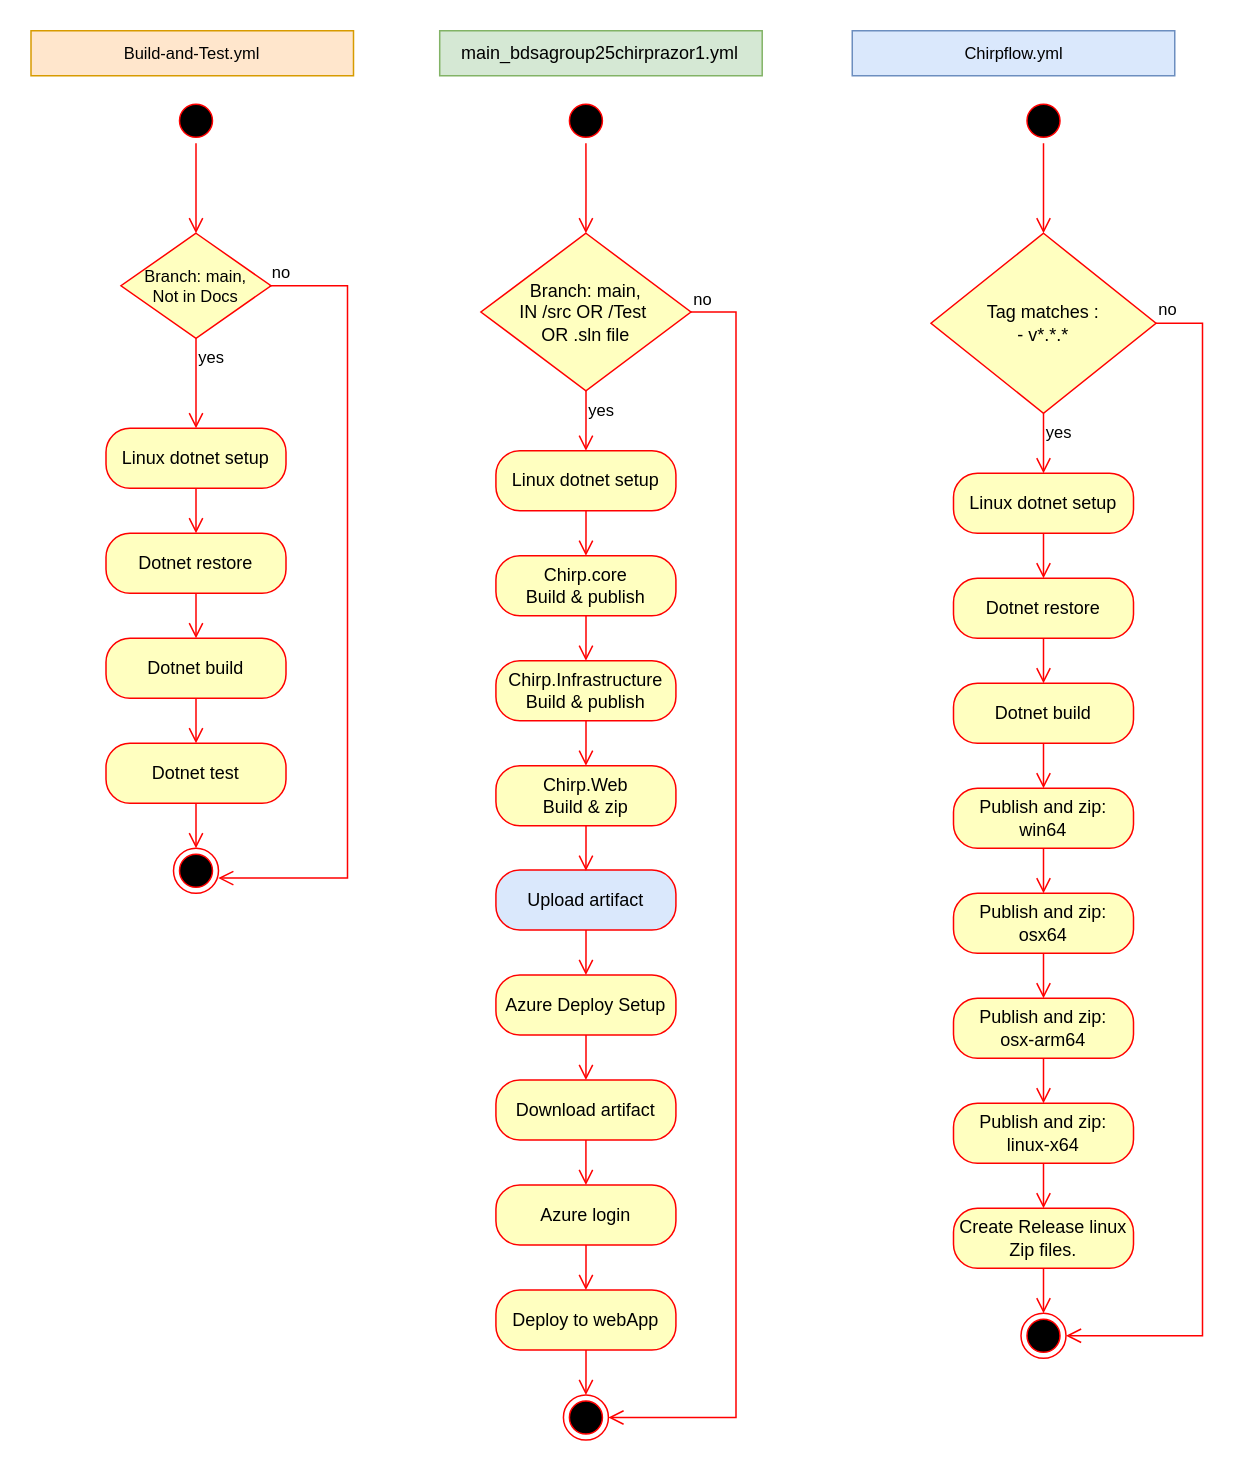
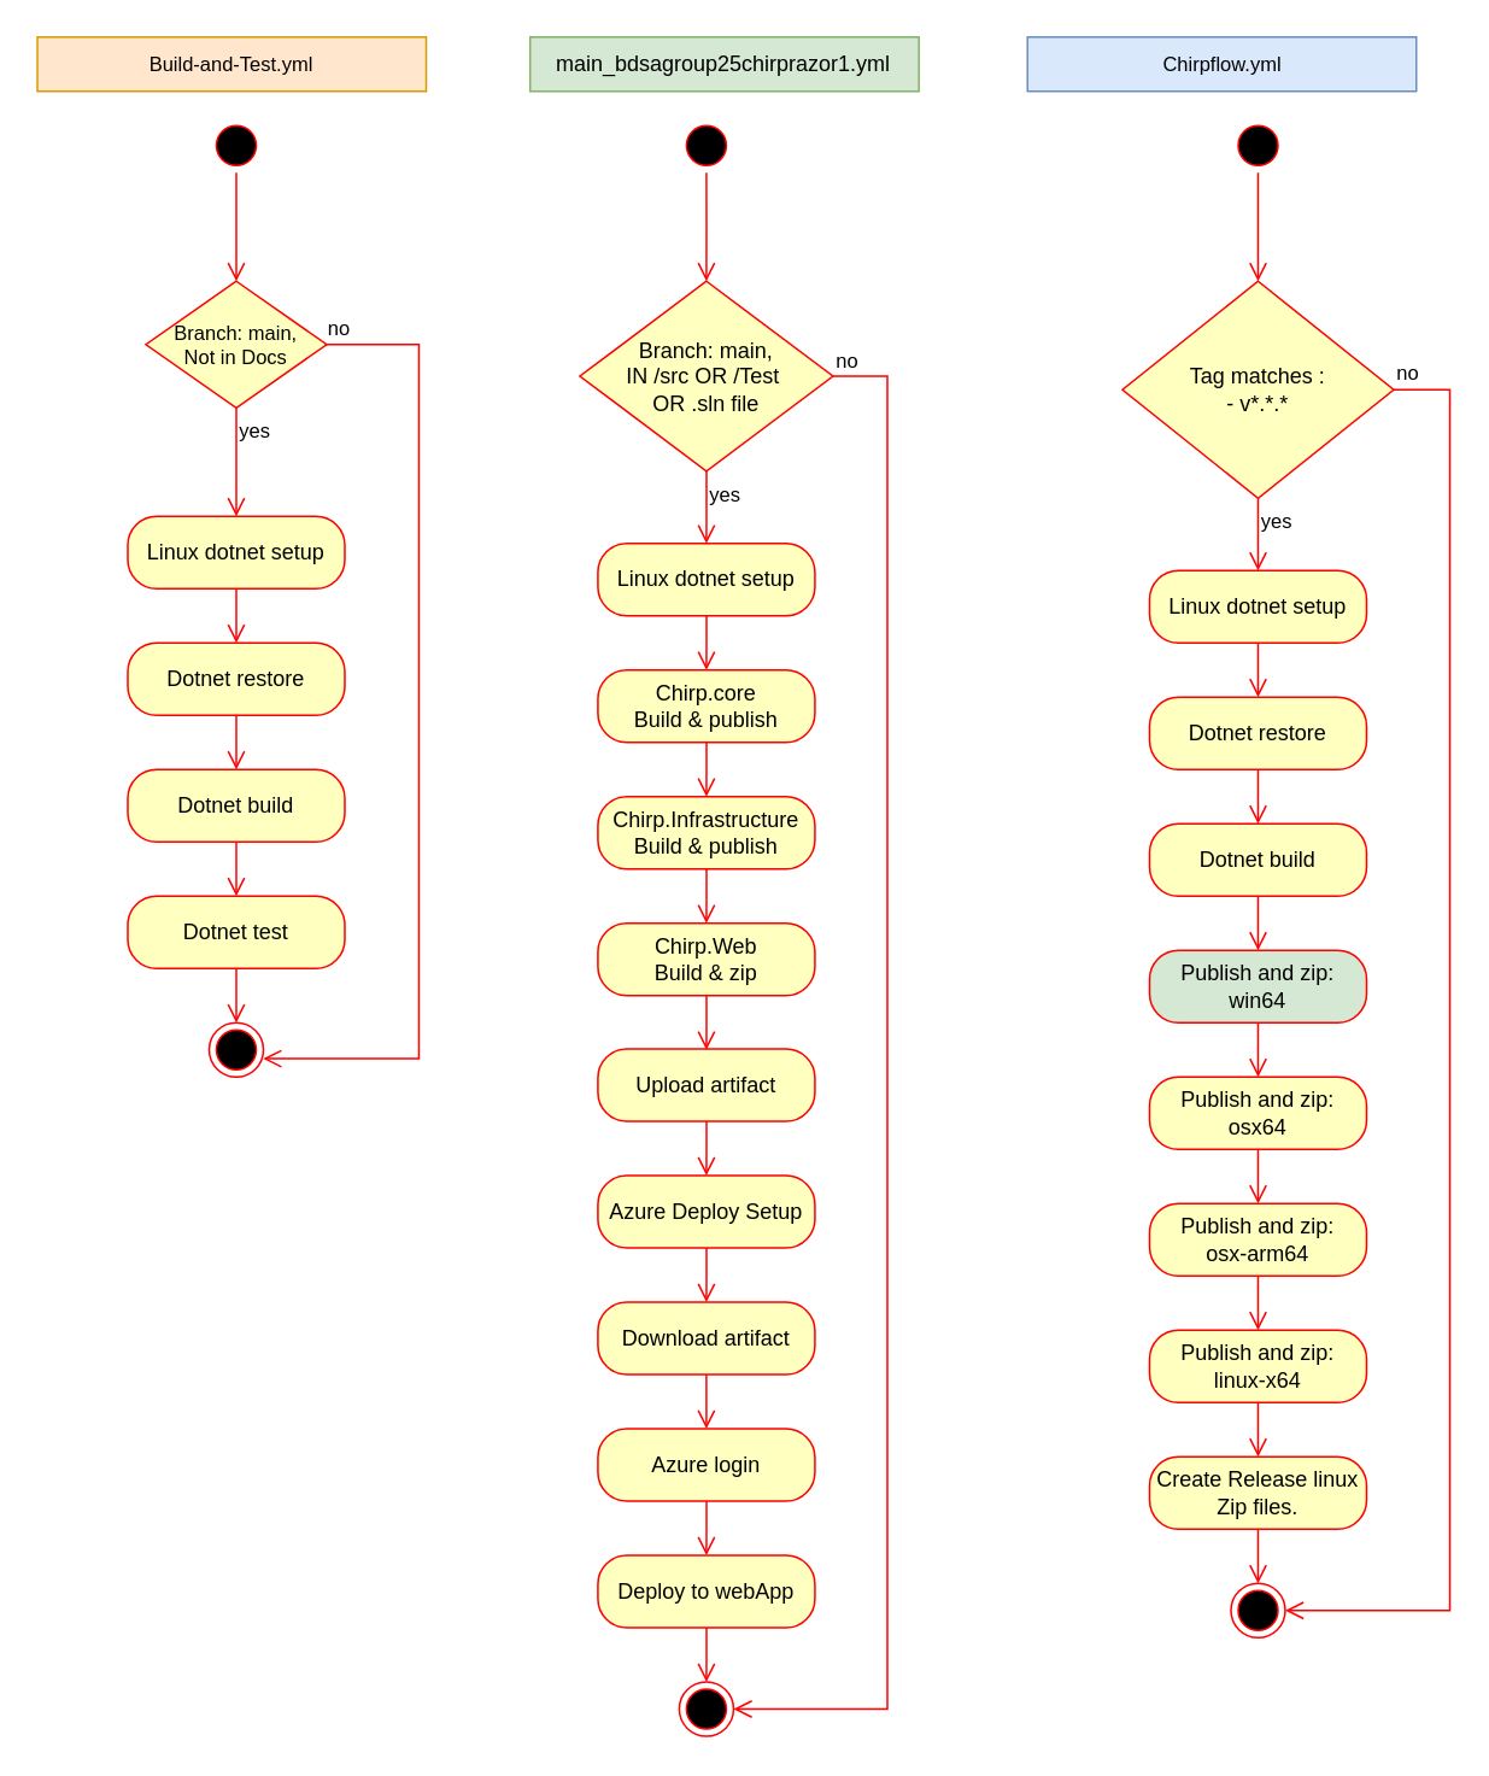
  <mxCell id="0" />
  <mxCell id="1" parent="0" />
  <mxCell id="2" value="" style="ellipse;html=1;shape=endState;fillColor=#000000;strokeColor=#ff0000;" parent="1" vertex="1"><mxGeometry x="115" y="565" width="30" height="30" as="geometry" /></mxCell>
  <mxCell id="3" value="&lt;font style=&quot;font-size: 11px;&quot;&gt;Branch: main,&lt;/font&gt;&lt;div style=&quot;font-size: 11px;&quot;&gt;&lt;font style=&quot;font-size: 11px;&quot;&gt;Not in Docs&lt;/font&gt;&lt;/div&gt;" style="rhombus;whiteSpace=wrap;html=1;fontColor=#000000;fillColor=#ffffc0;strokeColor=#ff0000;" parent="1" vertex="1"><mxGeometry x="80" y="155" width="100" height="70" as="geometry" /></mxCell>
  <mxCell id="4" value="no" style="edgeStyle=orthogonalEdgeStyle;html=1;align=left;verticalAlign=bottom;endArrow=open;endSize=8;strokeColor=#ff0000;rounded=0;entryX=0.994;entryY=0.663;entryDx=0;entryDy=0;entryPerimeter=0;" parent="1" target="2" edge="1"><mxGeometry x="-1" relative="1" as="geometry"><mxPoint x="150" y="575" as="targetPoint" /><mxPoint x="179" y="190" as="sourcePoint" /><Array as="points"><mxPoint x="231" y="190" /><mxPoint x="231" y="585" /></Array></mxGeometry></mxCell>
  <mxCell id="5" value="yes" style="edgeStyle=orthogonalEdgeStyle;html=1;align=left;verticalAlign=top;endArrow=open;endSize=8;strokeColor=#ff0000;rounded=0;" parent="1" source="3" edge="1"><mxGeometry x="-1" relative="1" as="geometry"><mxPoint x="130" y="285" as="targetPoint" /></mxGeometry></mxCell>
  <mxCell id="6" value="Linux dotnet setup" style="rounded=1;whiteSpace=wrap;html=1;arcSize=40;fontColor=#000000;fillColor=#ffffc0;strokeColor=#ff0000;" parent="1" vertex="1"><mxGeometry x="70" y="285" width="120" height="40" as="geometry" /></mxCell>
  <mxCell id="7" value="" style="edgeStyle=orthogonalEdgeStyle;html=1;verticalAlign=bottom;endArrow=open;endSize=8;strokeColor=#ff0000;rounded=0;" parent="1" source="6" edge="1"><mxGeometry relative="1" as="geometry"><mxPoint x="130" y="355" as="targetPoint" /></mxGeometry></mxCell>
  <mxCell id="8" value="Dotnet restore" style="rounded=1;whiteSpace=wrap;html=1;arcSize=40;fontColor=#000000;fillColor=#ffffc0;strokeColor=#ff0000;" parent="1" vertex="1"><mxGeometry x="70" y="355" width="120" height="40" as="geometry" /></mxCell>
  <mxCell id="9" value="" style="edgeStyle=orthogonalEdgeStyle;html=1;verticalAlign=bottom;endArrow=open;endSize=8;strokeColor=#ff0000;rounded=0;" parent="1" source="8" edge="1"><mxGeometry relative="1" as="geometry"><mxPoint x="130" y="425" as="targetPoint" /></mxGeometry></mxCell>
  <mxCell id="10" value="Dotnet build" style="rounded=1;whiteSpace=wrap;html=1;arcSize=40;fontColor=#000000;fillColor=#ffffc0;strokeColor=#ff0000;" parent="1" vertex="1"><mxGeometry x="70" y="425" width="120" height="40" as="geometry" /></mxCell>
  <mxCell id="11" value="" style="edgeStyle=orthogonalEdgeStyle;html=1;verticalAlign=bottom;endArrow=open;endSize=8;strokeColor=#ff0000;rounded=0;" parent="1" source="10" edge="1"><mxGeometry relative="1" as="geometry"><mxPoint x="130" y="495" as="targetPoint" /></mxGeometry></mxCell>
  <mxCell id="12" value="Dotnet test" style="rounded=1;whiteSpace=wrap;html=1;arcSize=40;fontColor=#000000;fillColor=#ffffc0;strokeColor=#ff0000;" parent="1" vertex="1"><mxGeometry x="70" y="495" width="120" height="40" as="geometry" /></mxCell>
  <mxCell id="13" value="" style="edgeStyle=orthogonalEdgeStyle;html=1;verticalAlign=bottom;endArrow=open;endSize=8;strokeColor=#ff0000;rounded=0;" parent="1" source="12" edge="1"><mxGeometry relative="1" as="geometry"><mxPoint x="130" y="565" as="targetPoint" /></mxGeometry></mxCell>
  <mxCell id="14" value="main_bdsagroup25chirprazor1.yml" style="text;html=1;align=center;verticalAlign=middle;whiteSpace=wrap;rounded=0;fillColor=#d5e8d4;strokeColor=#82b366;" parent="1" vertex="1"><mxGeometry x="292.47" y="20" width="215" height="30" as="geometry" /></mxCell>
  <mxCell id="15" value="Branch: main,&lt;div&gt;IN /src OR /Test&amp;nbsp;&lt;/div&gt;&lt;div&gt;OR .sln file&lt;/div&gt;" style="rhombus;whiteSpace=wrap;html=1;fontColor=#000000;fillColor=#ffffc0;strokeColor=#ff0000;" parent="1" vertex="1"><mxGeometry x="319.95" y="155" width="140" height="105" as="geometry" /></mxCell>
  <mxCell id="16" value="no" style="edgeStyle=orthogonalEdgeStyle;html=1;align=left;verticalAlign=bottom;endArrow=open;endSize=8;strokeColor=#ff0000;rounded=0;exitX=1;exitY=0.5;exitDx=0;exitDy=0;entryX=1;entryY=0.5;entryDx=0;entryDy=0;" parent="1" source="15" target="25" edge="1"><mxGeometry x="-1" relative="1" as="geometry"><mxPoint x="519.95" y="200" as="targetPoint" /><Array as="points"><mxPoint x="490" y="207" /><mxPoint x="490" y="945" /><mxPoint x="405" y="945" /></Array></mxGeometry></mxCell>
  <mxCell id="17" value="yes" style="edgeStyle=orthogonalEdgeStyle;html=1;align=left;verticalAlign=top;endArrow=open;endSize=8;strokeColor=#ff0000;rounded=0;" parent="1" source="15" edge="1"><mxGeometry x="-1" relative="1" as="geometry"><mxPoint x="389.95" y="300" as="targetPoint" /></mxGeometry></mxCell>
  <mxCell id="18" value="Linux dotnet setup" style="rounded=1;whiteSpace=wrap;html=1;arcSize=40;fontColor=#000000;fillColor=#ffffc0;strokeColor=#ff0000;" parent="1" vertex="1"><mxGeometry x="329.95" y="300" width="120" height="40" as="geometry" /></mxCell>
  <mxCell id="19" value="" style="edgeStyle=orthogonalEdgeStyle;html=1;verticalAlign=bottom;endArrow=open;endSize=8;strokeColor=#ff0000;rounded=0;" parent="1" source="18" edge="1"><mxGeometry relative="1" as="geometry"><mxPoint x="389.95" y="370" as="targetPoint" /></mxGeometry></mxCell>
- <mxCell id="20" value="Upload artifact" style="rounded=1;whiteSpace=wrap;html=1;arcSize=40;fontColor=#000000;fillColor=#dae8fc;strokeColor=#ff0000;" parent="1" vertex="1"><mxGeometry x="329.95" y="579.5" width="120" height="40" as="geometry" /></mxCell>
+ <mxCell id="20" value="Upload artifact" style="rounded=1;whiteSpace=wrap;html=1;arcSize=40;fontColor=#000000;fillColor=#ffffc0;strokeColor=#ff0000;" parent="1" vertex="1"><mxGeometry x="329.95" y="579.5" width="120" height="40" as="geometry" /></mxCell>
  <mxCell id="21" value="" style="edgeStyle=orthogonalEdgeStyle;html=1;verticalAlign=bottom;endArrow=open;endSize=8;strokeColor=#ff0000;rounded=0;" parent="1" source="20" edge="1"><mxGeometry relative="1" as="geometry"><mxPoint x="389.95" y="649.5" as="targetPoint" /></mxGeometry></mxCell>
  <mxCell id="22" value="Azure Deploy Setup" style="rounded=1;whiteSpace=wrap;html=1;arcSize=40;fontColor=#000000;fillColor=#ffffc0;strokeColor=#ff0000;" parent="1" vertex="1"><mxGeometry x="329.95" y="649.5" width="120" height="40" as="geometry" /></mxCell>
  <mxCell id="23" value="" style="edgeStyle=orthogonalEdgeStyle;html=1;verticalAlign=bottom;endArrow=open;endSize=8;strokeColor=#ff0000;rounded=0;" parent="1" source="22" edge="1"><mxGeometry relative="1" as="geometry"><mxPoint x="389.95" y="719.5" as="targetPoint" /></mxGeometry></mxCell>
  <mxCell id="24" value="Download artifact" style="rounded=1;whiteSpace=wrap;html=1;arcSize=40;fontColor=#000000;fillColor=#ffffc0;strokeColor=#ff0000;" parent="1" vertex="1"><mxGeometry x="329.95" y="719.5" width="120" height="40" as="geometry" /></mxCell>
  <mxCell id="25" value="" style="ellipse;html=1;shape=endState;fillColor=#000000;strokeColor=#ff0000;" parent="1" vertex="1"><mxGeometry x="374.95" y="929.5" width="30" height="30" as="geometry" /></mxCell>
  <mxCell id="26" value="" style="edgeStyle=orthogonalEdgeStyle;html=1;verticalAlign=bottom;endArrow=open;endSize=8;strokeColor=#ff0000;rounded=0;" parent="1" edge="1"><mxGeometry relative="1" as="geometry"><mxPoint x="389.95" y="789.5" as="targetPoint" /><mxPoint x="389.95" y="759.5" as="sourcePoint" /></mxGeometry></mxCell>
  <mxCell id="27" value="Azure login" style="rounded=1;whiteSpace=wrap;html=1;arcSize=40;fontColor=#000000;fillColor=#ffffc0;strokeColor=#ff0000;" parent="1" vertex="1"><mxGeometry x="329.95" y="789.5" width="120" height="40" as="geometry" /></mxCell>
  <mxCell id="28" value="" style="edgeStyle=orthogonalEdgeStyle;html=1;verticalAlign=bottom;endArrow=open;endSize=8;strokeColor=#ff0000;rounded=0;" parent="1" source="27" edge="1"><mxGeometry relative="1" as="geometry"><mxPoint x="389.95" y="859.5" as="targetPoint" /></mxGeometry></mxCell>
  <mxCell id="29" value="Deploy to webApp" style="rounded=1;whiteSpace=wrap;html=1;arcSize=40;fontColor=#000000;fillColor=#ffffc0;strokeColor=#ff0000;" parent="1" vertex="1"><mxGeometry x="329.95" y="859.5" width="120" height="40" as="geometry" /></mxCell>
  <mxCell id="30" value="" style="edgeStyle=orthogonalEdgeStyle;html=1;verticalAlign=bottom;endArrow=open;endSize=8;strokeColor=#ff0000;rounded=0;" parent="1" source="29" edge="1"><mxGeometry relative="1" as="geometry"><mxPoint x="389.95" y="929.5" as="targetPoint" /></mxGeometry></mxCell>
  <mxCell id="31" value="" style="ellipse;html=1;shape=startState;fillColor=#000000;strokeColor=#ff0000;" parent="1" vertex="1"><mxGeometry x="115" y="65" width="30" height="30" as="geometry" /></mxCell>
  <mxCell id="32" value="" style="edgeStyle=orthogonalEdgeStyle;html=1;verticalAlign=bottom;endArrow=open;endSize=8;strokeColor=#ff0000;rounded=0;" parent="1" source="31" edge="1"><mxGeometry relative="1" as="geometry"><mxPoint x="130" y="155" as="targetPoint" /></mxGeometry></mxCell>
  <mxCell id="33" value="" style="ellipse;html=1;shape=startState;fillColor=#000000;strokeColor=#ff0000;" parent="1" vertex="1"><mxGeometry x="374.95" y="65" width="30" height="30" as="geometry" /></mxCell>
  <mxCell id="34" value="" style="edgeStyle=orthogonalEdgeStyle;html=1;verticalAlign=bottom;endArrow=open;endSize=8;strokeColor=#ff0000;rounded=0;" parent="1" source="33" edge="1"><mxGeometry relative="1" as="geometry"><mxPoint x="389.95" y="155" as="targetPoint" /></mxGeometry></mxCell>
  <mxCell id="35" value="" style="ellipse;html=1;shape=startState;fillColor=#000000;strokeColor=#ff0000;" parent="1" vertex="1"><mxGeometry x="680" y="65" width="30" height="30" as="geometry" /></mxCell>
  <mxCell id="36" value="" style="edgeStyle=orthogonalEdgeStyle;html=1;verticalAlign=bottom;endArrow=open;endSize=8;strokeColor=#ff0000;rounded=0;" parent="1" source="35" edge="1"><mxGeometry relative="1" as="geometry"><mxPoint x="695" y="155" as="targetPoint" /></mxGeometry></mxCell>
  <mxCell id="37" value="Tag matches :&lt;br&gt;- v*.*.*" style="rhombus;whiteSpace=wrap;html=1;fontColor=#000000;fillColor=#ffffc0;strokeColor=#ff0000;" parent="1" vertex="1"><mxGeometry x="620" y="155" width="150" height="120" as="geometry" /></mxCell>
  <mxCell id="38" value="no" style="edgeStyle=orthogonalEdgeStyle;html=1;align=left;verticalAlign=bottom;endArrow=open;endSize=8;strokeColor=#ff0000;rounded=0;entryX=1;entryY=0.5;entryDx=0;entryDy=0;" parent="1" source="37" target="56" edge="1"><mxGeometry x="-1" relative="1" as="geometry"><mxPoint x="800" y="905" as="targetPoint" /><Array as="points"><mxPoint x="801" y="215" /><mxPoint x="801" y="890" /></Array></mxGeometry></mxCell>
  <mxCell id="39" value="yes" style="edgeStyle=orthogonalEdgeStyle;html=1;align=left;verticalAlign=top;endArrow=open;endSize=8;strokeColor=#ff0000;rounded=0;" parent="1" source="37" edge="1"><mxGeometry x="-1" relative="1" as="geometry"><mxPoint x="695" y="315" as="targetPoint" /></mxGeometry></mxCell>
  <mxCell id="40" value="Linux dotnet setup" style="rounded=1;whiteSpace=wrap;html=1;arcSize=40;fontColor=#000000;fillColor=#ffffc0;strokeColor=#ff0000;" parent="1" vertex="1"><mxGeometry x="635" y="315" width="120" height="40" as="geometry" /></mxCell>
  <mxCell id="41" value="" style="edgeStyle=orthogonalEdgeStyle;html=1;verticalAlign=bottom;endArrow=open;endSize=8;strokeColor=#ff0000;rounded=0;" parent="1" source="40" edge="1"><mxGeometry relative="1" as="geometry"><mxPoint x="695" y="385" as="targetPoint" /></mxGeometry></mxCell>
  <mxCell id="42" value="Dotnet restore" style="rounded=1;whiteSpace=wrap;html=1;arcSize=40;fontColor=#000000;fillColor=#ffffc0;strokeColor=#ff0000;" parent="1" vertex="1"><mxGeometry x="635" y="385" width="120" height="40" as="geometry" /></mxCell>
  <mxCell id="43" value="" style="edgeStyle=orthogonalEdgeStyle;html=1;verticalAlign=bottom;endArrow=open;endSize=8;strokeColor=#ff0000;rounded=0;" parent="1" source="42" edge="1"><mxGeometry relative="1" as="geometry"><mxPoint x="695" y="455" as="targetPoint" /></mxGeometry></mxCell>
  <mxCell id="44" value="Dotnet build" style="rounded=1;whiteSpace=wrap;html=1;arcSize=40;fontColor=#000000;fillColor=#ffffc0;strokeColor=#ff0000;" parent="1" vertex="1"><mxGeometry x="635" y="455" width="120" height="40" as="geometry" /></mxCell>
  <mxCell id="45" value="" style="edgeStyle=orthogonalEdgeStyle;html=1;verticalAlign=bottom;endArrow=open;endSize=8;strokeColor=#ff0000;rounded=0;" parent="1" source="44" edge="1"><mxGeometry relative="1" as="geometry"><mxPoint x="695" y="525" as="targetPoint" /></mxGeometry></mxCell>
- <mxCell id="46" value="Publish and zip:&lt;div&gt;win64&lt;/div&gt;" style="rounded=1;whiteSpace=wrap;html=1;arcSize=40;fontColor=#000000;fillColor=#ffffc0;strokeColor=#ff0000;" parent="1" vertex="1"><mxGeometry x="635" y="525" width="120" height="40" as="geometry" /></mxCell>
+ <mxCell id="46" value="Publish and zip:&lt;div&gt;win64&lt;/div&gt;" style="rounded=1;whiteSpace=wrap;html=1;arcSize=40;fontColor=#000000;fillColor=#d5e8d4;strokeColor=#ff0000;" parent="1" vertex="1"><mxGeometry x="635" y="525" width="120" height="40" as="geometry" /></mxCell>
  <mxCell id="47" value="" style="edgeStyle=orthogonalEdgeStyle;html=1;verticalAlign=bottom;endArrow=open;endSize=8;strokeColor=#ff0000;rounded=0;" parent="1" source="46" edge="1"><mxGeometry relative="1" as="geometry"><mxPoint x="695" y="595" as="targetPoint" /></mxGeometry></mxCell>
  <mxCell id="48" value="Publish and zip:&lt;div&gt;osx64&lt;/div&gt;" style="rounded=1;whiteSpace=wrap;html=1;arcSize=40;fontColor=#000000;fillColor=#ffffc0;strokeColor=#ff0000;" parent="1" vertex="1"><mxGeometry x="635" y="595" width="120" height="40" as="geometry" /></mxCell>
  <mxCell id="49" value="" style="edgeStyle=orthogonalEdgeStyle;html=1;verticalAlign=bottom;endArrow=open;endSize=8;strokeColor=#ff0000;rounded=0;" parent="1" source="48" edge="1"><mxGeometry relative="1" as="geometry"><mxPoint x="695" y="665" as="targetPoint" /></mxGeometry></mxCell>
  <mxCell id="50" value="Publish and zip:&lt;div&gt;osx-arm64&lt;/div&gt;" style="rounded=1;whiteSpace=wrap;html=1;arcSize=40;fontColor=#000000;fillColor=#ffffc0;strokeColor=#ff0000;" parent="1" vertex="1"><mxGeometry x="635" y="665" width="120" height="40" as="geometry" /></mxCell>
  <mxCell id="51" value="" style="edgeStyle=orthogonalEdgeStyle;html=1;verticalAlign=bottom;endArrow=open;endSize=8;strokeColor=#ff0000;rounded=0;" parent="1" source="50" edge="1"><mxGeometry relative="1" as="geometry"><mxPoint x="695" y="735" as="targetPoint" /></mxGeometry></mxCell>
  <mxCell id="52" value="Publish and zip:&lt;div&gt;linux-x64&lt;/div&gt;" style="rounded=1;whiteSpace=wrap;html=1;arcSize=40;fontColor=#000000;fillColor=#ffffc0;strokeColor=#ff0000;" parent="1" vertex="1"><mxGeometry x="635" y="735" width="120" height="40" as="geometry" /></mxCell>
  <mxCell id="53" value="" style="edgeStyle=orthogonalEdgeStyle;html=1;verticalAlign=bottom;endArrow=open;endSize=8;strokeColor=#ff0000;rounded=0;" parent="1" source="52" edge="1"><mxGeometry relative="1" as="geometry"><mxPoint x="695" y="805" as="targetPoint" /></mxGeometry></mxCell>
  <mxCell id="54" value="Create Release linux Zip files." style="rounded=1;whiteSpace=wrap;html=1;arcSize=40;fontColor=#000000;fillColor=#ffffc0;strokeColor=#ff0000;" parent="1" vertex="1"><mxGeometry x="635" y="805" width="120" height="40" as="geometry" /></mxCell>
  <mxCell id="55" value="" style="edgeStyle=orthogonalEdgeStyle;html=1;verticalAlign=bottom;endArrow=open;endSize=8;strokeColor=#ff0000;rounded=0;" parent="1" source="54" edge="1"><mxGeometry relative="1" as="geometry"><mxPoint x="695" y="875" as="targetPoint" /></mxGeometry></mxCell>
  <mxCell id="56" value="" style="ellipse;html=1;shape=endState;fillColor=#000000;strokeColor=#ff0000;" parent="1" vertex="1"><mxGeometry x="680" y="875" width="30" height="30" as="geometry" /></mxCell>
  <mxCell id="57" value="&lt;span style=&quot;font-size: 11px;&quot;&gt;Build-and-Test.yml&lt;/span&gt;" style="text;html=1;align=center;verticalAlign=middle;whiteSpace=wrap;rounded=0;fillColor=#ffe6cc;strokeColor=#d79b00;" parent="1" vertex="1"><mxGeometry x="20" y="20" width="215" height="30" as="geometry" /></mxCell>
  <mxCell id="58" value="&lt;span style=&quot;font-size: 11px;&quot;&gt;Chirpflow.yml&lt;/span&gt;" style="text;html=1;align=center;verticalAlign=middle;whiteSpace=wrap;rounded=0;fillColor=#dae8fc;strokeColor=#6c8ebf;" parent="1" vertex="1"><mxGeometry x="567.5" y="20" width="215" height="30" as="geometry" /></mxCell>
  <mxCell id="59" value="Chirp.core&lt;div&gt;Build &amp;amp; publish&lt;/div&gt;" style="rounded=1;whiteSpace=wrap;html=1;arcSize=40;fontColor=#000000;fillColor=#ffffc0;strokeColor=#ff0000;" parent="1" vertex="1"><mxGeometry x="329.95" y="370" width="120" height="40" as="geometry" /></mxCell>
  <mxCell id="60" value="" style="edgeStyle=orthogonalEdgeStyle;html=1;verticalAlign=bottom;endArrow=open;endSize=8;strokeColor=#ff0000;rounded=0;" parent="1" source="59" edge="1"><mxGeometry relative="1" as="geometry"><mxPoint x="389.95" y="440" as="targetPoint" /></mxGeometry></mxCell>
  <mxCell id="61" value="Chirp.Infrastructure&lt;div&gt;Build &amp;amp; publish&lt;/div&gt;" style="rounded=1;whiteSpace=wrap;html=1;arcSize=40;fontColor=#000000;fillColor=#ffffc0;strokeColor=#ff0000;" parent="1" vertex="1"><mxGeometry x="329.95" y="440" width="120" height="40" as="geometry" /></mxCell>
  <mxCell id="62" value="" style="edgeStyle=orthogonalEdgeStyle;html=1;verticalAlign=bottom;endArrow=open;endSize=8;strokeColor=#ff0000;rounded=0;" parent="1" source="61" edge="1"><mxGeometry relative="1" as="geometry"><mxPoint x="389.95" y="510" as="targetPoint" /></mxGeometry></mxCell>
  <mxCell id="63" value="Chirp.Web&lt;div&gt;Build &amp;amp; zip&lt;/div&gt;" style="rounded=1;whiteSpace=wrap;html=1;arcSize=40;fontColor=#000000;fillColor=#ffffc0;strokeColor=#ff0000;" parent="1" vertex="1"><mxGeometry x="329.95" y="510" width="120" height="40" as="geometry" /></mxCell>
  <mxCell id="64" value="" style="edgeStyle=orthogonalEdgeStyle;html=1;verticalAlign=bottom;endArrow=open;endSize=8;strokeColor=#ff0000;rounded=0;" parent="1" source="63" edge="1"><mxGeometry relative="1" as="geometry"><mxPoint x="389.95" y="580" as="targetPoint" /></mxGeometry></mxCell>
